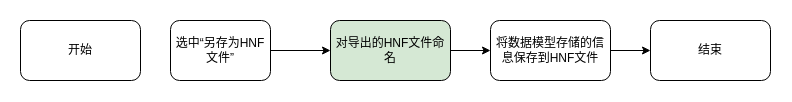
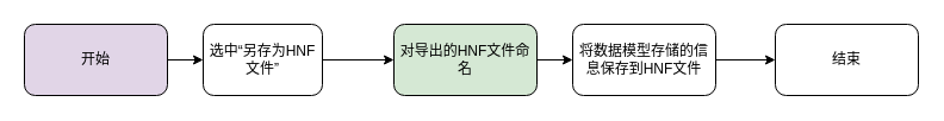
  <mxCell id="0" />
  <mxCell id="1" parent="0" />
- <mxCell id="3" value="开始" style="rounded=1;whiteSpace=wrap;html=1;" vertex="1" parent="1"><mxGeometry x="20" y="20" width="120" height="60" as="geometry" /></mxCell>
+ <mxCell id="2" value="" style="edgeStyle=orthogonalEdgeStyle;rounded=0;orthogonalLoop=1;jettySize=auto;html=1;" edge="1" parent="1" source="3" target="5"><mxGeometry relative="1" as="geometry" /></mxCell>
+ <mxCell id="3" value="开始" style="rounded=1;whiteSpace=wrap;html=1;fillColor=#e1d5e7;" vertex="1" parent="1"><mxGeometry x="20" y="20" width="120" height="60" as="geometry" /></mxCell>
  <mxCell id="4" value="" style="edgeStyle=orthogonalEdgeStyle;rounded=0;orthogonalLoop=1;jettySize=auto;html=1;" edge="1" parent="1" source="5" target="7"><mxGeometry relative="1" as="geometry" /></mxCell>
  <mxCell id="5" value="选中“另存为HNF文件”" style="rounded=1;whiteSpace=wrap;html=1;" vertex="1" parent="1"><mxGeometry x="170" y="20" width="100" height="60" as="geometry" /></mxCell>
  <mxCell id="6" value="" style="edgeStyle=orthogonalEdgeStyle;rounded=0;orthogonalLoop=1;jettySize=auto;html=1;" edge="1" parent="1" source="7" target="9"><mxGeometry relative="1" as="geometry" /></mxCell>
  <mxCell id="7" value="对导出的HNF文件命名" style="rounded=1;whiteSpace=wrap;html=1;fillColor=#d5e8d4;" vertex="1" parent="1"><mxGeometry x="330" y="20" width="120" height="60" as="geometry" /></mxCell>
  <mxCell id="8" style="edgeStyle=orthogonalEdgeStyle;rounded=0;orthogonalLoop=1;jettySize=auto;html=1;entryX=0;entryY=0.5;entryDx=0;entryDy=0;" edge="1" parent="1" source="9" target="10"><mxGeometry relative="1" as="geometry" /></mxCell>
- <mxCell id="9" value="将数据模型存储的信息保存到HNF文件" style="rounded=1;whiteSpace=wrap;html=1;" vertex="1" parent="1"><mxGeometry x="490" y="20" width="120" height="60" as="geometry" /></mxCell>
+ <mxCell id="9" value="将数据模型存储的信息保存到HNF文件" style="rounded=1;whiteSpace=wrap;html=1;" vertex="1" parent="1"><mxGeometry x="480" y="20" width="120" height="60" as="geometry" /></mxCell>
  <mxCell id="10" value="结束" style="rounded=1;whiteSpace=wrap;html=1;" vertex="1" parent="1"><mxGeometry x="650" y="20" width="120" height="60" as="geometry" /></mxCell>
